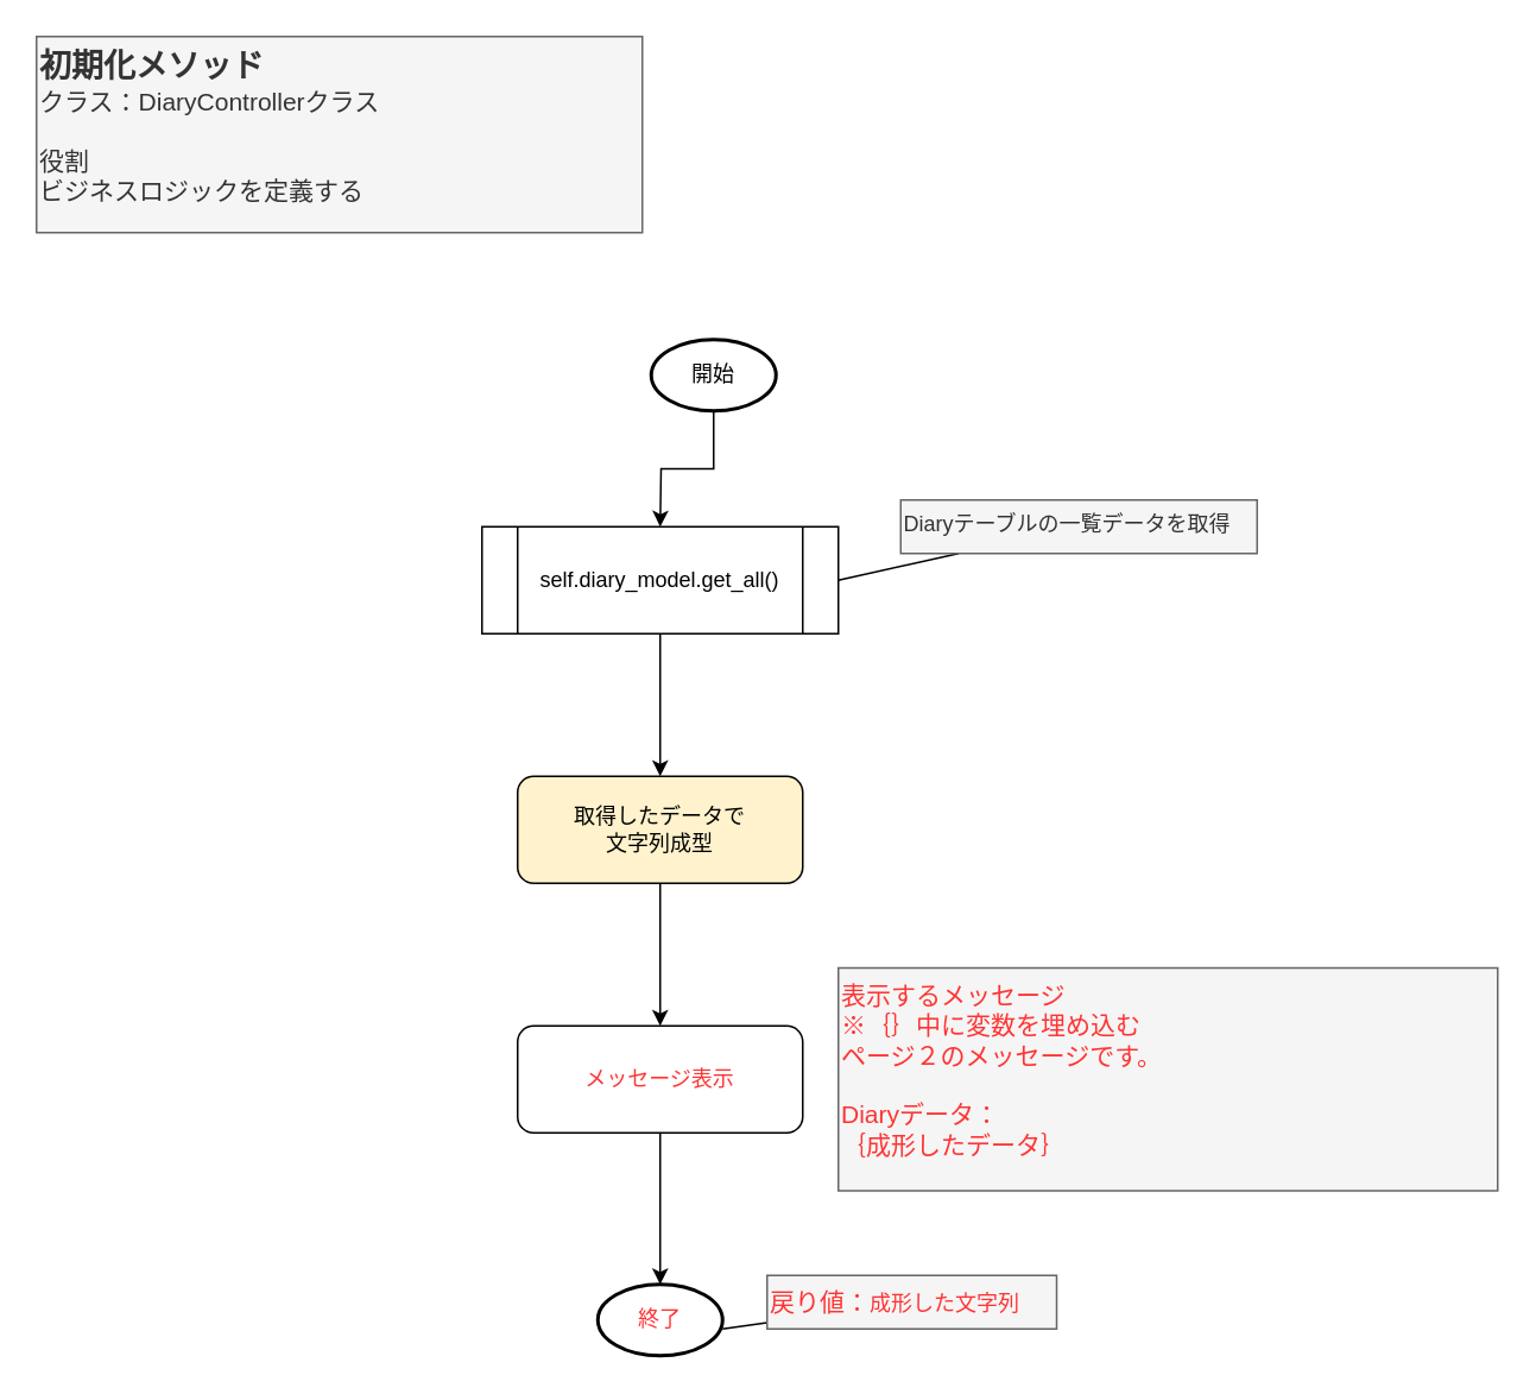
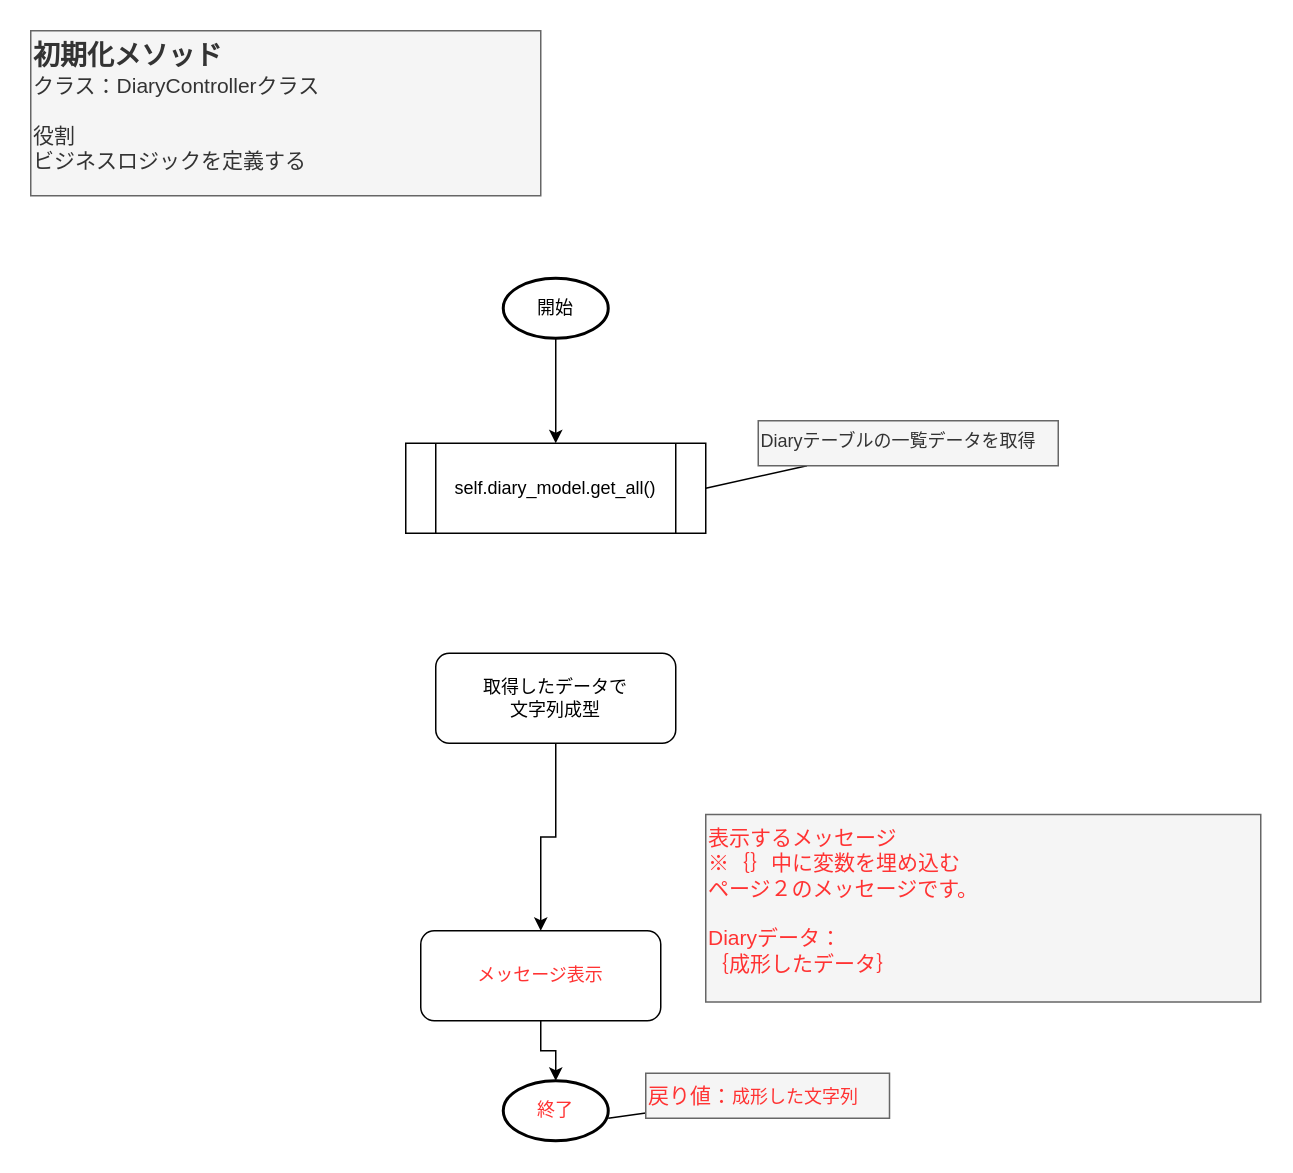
  <mxCell id="0" />
  <mxCell id="1" parent="0" />
  <mxCell id="2" value="" style="edgeStyle=orthogonalEdgeStyle;rounded=0;orthogonalLoop=1;jettySize=auto;html=1;" parent="1" source="3" edge="1"><mxGeometry relative="1" as="geometry"><mxPoint x="370" y="295" as="targetPoint" /></mxGeometry></mxCell>
- <mxCell id="3" value="開始" style="strokeWidth=2;html=1;shape=mxgraph.flowchart.start_1;whiteSpace=wrap;" parent="1" vertex="1"><mxGeometry x="365" y="190" width="70" height="40" as="geometry" /></mxCell>
- <mxCell id="4" value="" style="edgeStyle=orthogonalEdgeStyle;rounded=0;orthogonalLoop=1;jettySize=auto;html=1;" parent="1" source="5" target="9" edge="1"><mxGeometry relative="1" as="geometry" /></mxCell>
+ <mxCell id="3" value="開始" style="strokeWidth=2;html=1;shape=mxgraph.flowchart.start_1;whiteSpace=wrap;" parent="1" vertex="1"><mxGeometry x="335" y="185" width="70" height="40" as="geometry" /></mxCell>
  <mxCell id="5" value="self.diary_model.get_all()" style="shape=process;whiteSpace=wrap;html=1;backgroundOutline=1;" parent="1" vertex="1"><mxGeometry x="270" y="295" width="200" height="60" as="geometry" /></mxCell>
  <mxCell id="6" style="rounded=0;orthogonalLoop=1;jettySize=auto;html=1;entryX=1;entryY=0.5;entryDx=0;entryDy=0;entryPerimeter=0;endArrow=none;endFill=0;" parent="1" source="7" edge="1"><mxGeometry relative="1" as="geometry"><mxPoint x="470" y="325" as="targetPoint" /></mxGeometry></mxCell>
  <mxCell id="7" value="Diaryテーブルの一覧データを取得" style="text;html=1;align=left;verticalAlign=top;whiteSpace=wrap;rounded=0;fillColor=#f5f5f5;fontColor=#333333;strokeColor=#666666;" parent="1" vertex="1"><mxGeometry x="505" y="280" width="200" height="30" as="geometry" /></mxCell>
  <mxCell id="8" value="" style="edgeStyle=orthogonalEdgeStyle;rounded=0;orthogonalLoop=1;jettySize=auto;html=1;" edge="1" parent="1" source="9" target="15"><mxGeometry relative="1" as="geometry" /></mxCell>
- <mxCell id="9" value="取得したデータで&lt;div&gt;文字列成型&lt;/div&gt;" style="rounded=1;whiteSpace=wrap;html=1;fillColor=#fff2cc;" parent="1" vertex="1"><mxGeometry x="290" y="435" width="160" height="60" as="geometry" /></mxCell>
+ <mxCell id="9" value="取得したデータで&lt;div&gt;文字列成型&lt;/div&gt;" style="rounded=1;whiteSpace=wrap;html=1;" parent="1" vertex="1"><mxGeometry x="290" y="435" width="160" height="60" as="geometry" /></mxCell>
  <mxCell id="10" value="&lt;b style=&quot;&quot;&gt;&lt;font style=&quot;&quot;&gt;&lt;font style=&quot;font-size: 18px;&quot;&gt;初期化メソッド&lt;/font&gt;&lt;/font&gt;&lt;/b&gt;&lt;div&gt;&lt;font style=&quot;font-size: 14px;&quot;&gt;クラス：DiaryControllerクラス&lt;/font&gt;&lt;/div&gt;&lt;div&gt;&lt;font style=&quot;font-size: 14px;&quot;&gt;&lt;br&gt;&lt;/font&gt;&lt;/div&gt;&lt;div&gt;&lt;font style=&quot;font-size: 14px;&quot;&gt;役割&lt;/font&gt;&lt;/div&gt;&lt;div&gt;&lt;font style=&quot;font-size: 14px;&quot;&gt;ビジネスロジックを定義する&lt;/font&gt;&lt;/div&gt;" style="text;html=1;align=left;verticalAlign=top;whiteSpace=wrap;rounded=0;fillColor=#f5f5f5;fontColor=#333333;strokeColor=#666666;" parent="1" vertex="1"><mxGeometry x="20" y="20" width="340" height="110" as="geometry" /></mxCell>
  <mxCell id="11" style="rounded=0;orthogonalLoop=1;jettySize=auto;html=1;entryX=1;entryY=0.5;entryDx=0;entryDy=0;entryPerimeter=0;endArrow=none;endFill=0;fontColor=#FF3333;" edge="1" parent="1" source="12"><mxGeometry relative="1" as="geometry"><mxPoint x="405" y="745" as="targetPoint" /></mxGeometry></mxCell>
  <mxCell id="12" value="&lt;span style=&quot;font-size: 14px;&quot;&gt;戻り値：&lt;/span&gt;&lt;span style=&quot;text-align: center;&quot;&gt;成形した文字列&lt;/span&gt;" style="text;html=1;align=left;verticalAlign=top;whiteSpace=wrap;rounded=0;fillColor=#f5f5f5;fontColor=#FF3333;strokeColor=#666666;" vertex="1" parent="1"><mxGeometry x="430" y="715" width="162.5" height="30" as="geometry" /></mxCell>
  <mxCell id="13" value="終了" style="strokeWidth=2;html=1;shape=mxgraph.flowchart.start_1;whiteSpace=wrap;fontColor=#FF3333;" vertex="1" parent="1"><mxGeometry x="335" y="720" width="70" height="40" as="geometry" /></mxCell>
  <mxCell id="14" value="" style="edgeStyle=orthogonalEdgeStyle;rounded=0;orthogonalLoop=1;jettySize=auto;html=1;fontColor=#FF3333;" edge="1" parent="1" source="15" target="13"><mxGeometry relative="1" as="geometry" /></mxCell>
- <mxCell id="15" value="メッセージ表示" style="rounded=1;whiteSpace=wrap;html=1;fontColor=#FF3333;" vertex="1" parent="1"><mxGeometry x="290" y="575" width="160" height="60" as="geometry" /></mxCell>
+ <mxCell id="15" value="メッセージ表示" style="rounded=1;whiteSpace=wrap;html=1;fontColor=#FF3333;" vertex="1" parent="1"><mxGeometry x="280" y="620" width="160" height="60" as="geometry" /></mxCell>
  <mxCell id="16" value="&lt;span style=&quot;font-size: 14px;&quot;&gt;表示するメッセージ&lt;/span&gt;&lt;div&gt;&lt;span style=&quot;font-size: 14px;&quot;&gt;※｛｝中に変数を埋め込む&lt;/span&gt;&lt;div&gt;&lt;span style=&quot;font-size: 14px;&quot;&gt;ページ２のメッセージです。&lt;/span&gt;&lt;div&gt;&lt;span style=&quot;font-size: 14px;&quot;&gt;&lt;br&gt;&lt;/span&gt;&lt;/div&gt;&lt;div&gt;&lt;span style=&quot;font-size: 14px;&quot;&gt;Diaryデータ：&lt;/span&gt;&lt;/div&gt;&lt;div&gt;&lt;span style=&quot;font-size: 14px;&quot;&gt;｛成形したデータ｝&lt;/span&gt;&lt;/div&gt;&lt;/div&gt;&lt;/div&gt;" style="text;html=1;align=left;verticalAlign=top;whiteSpace=wrap;rounded=0;fillColor=#f5f5f5;fontColor=#FF3333;strokeColor=#666666;" vertex="1" parent="1"><mxGeometry x="470" y="542.5" width="370" height="125" as="geometry" /></mxCell>
